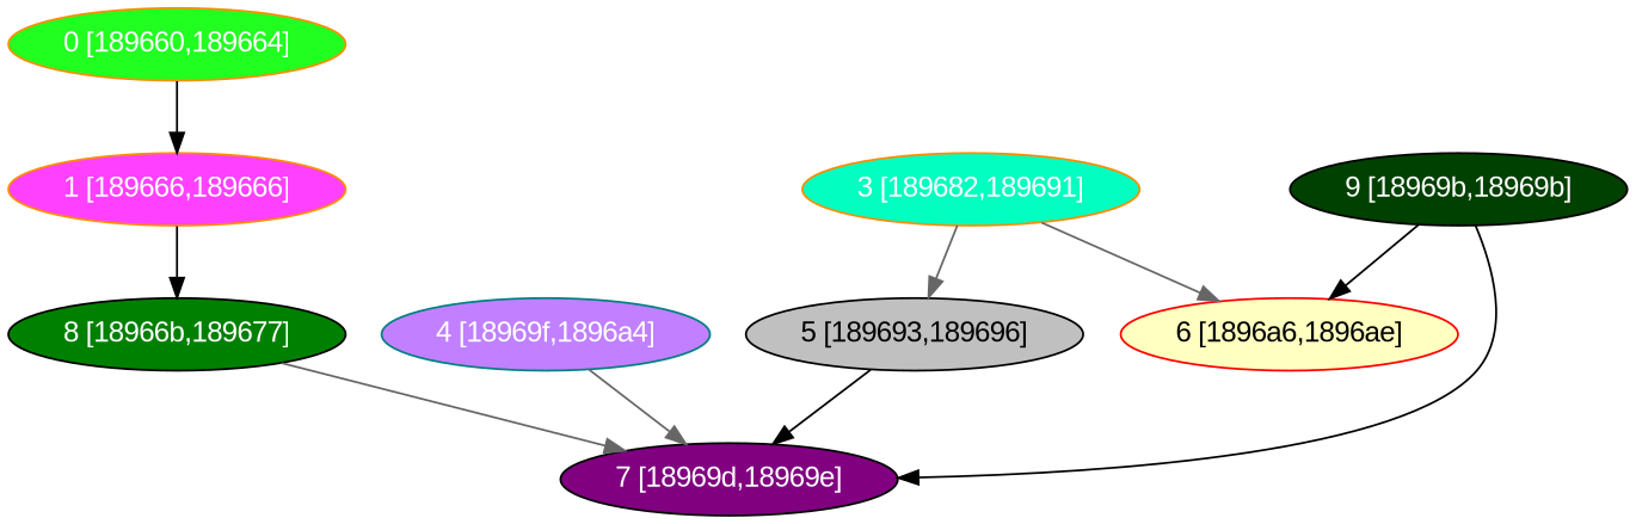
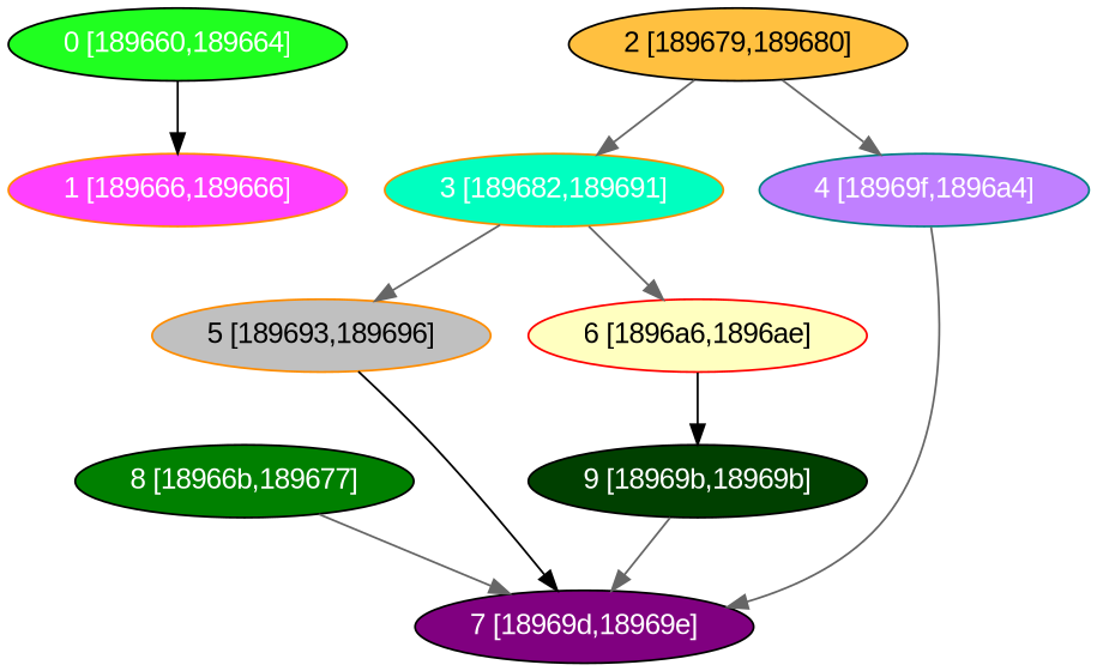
  digraph {
    fontname="Liberation Sans"
    node [color=black fontcolor="#ffffff" fontname="Liberation Sans" shape=oval style=filled]
    edge [color=gray40 fontname="Liberation Sans"]
-   n1 [color=darkorange fillcolor="#20FF20" label="0 [189660,189664]"]
+   n1 [fillcolor="#20FF20" label="0 [189660,189664]"]
    n2 [color=darkorange fillcolor="#FF40FF" label="1 [189666,189666]"]
    n3 [fillcolor="#008000" label="8 [18966b,189677]"]
+   n4 [fillcolor="#FFC040" fontcolor="#000000" label="2 [189679,189680]"]
    n5 [color=darkorange fillcolor="#00FFC0" label="3 [189682,189691]"]
    n6 [color=teal fillcolor="#C080FF" label="4 [18969f,1896a4]"]
    n7 [fillcolor="#800080" label="7 [18969d,18969e]"]
-   n8 [fillcolor="#C0C0C0" fontcolor="#000000" label="5 [189693,189696]"]
+   n8 [color=darkorange fillcolor="#C0C0C0" fontcolor="#000000" label="5 [189693,189696]"]
    n9 [color=red fillcolor="#FFFFC0" fontcolor="#000000" label="6 [1896a6,1896ae]"]
    n10 [fillcolor="#004000" label="9 [18969b,18969b]"]
    n1 -> n2 [color=black]
-   n2 -> n3 [color=black]
    n3 -> n7
+   n4 -> n5
+   n4 -> n6
    n5 -> n8
    n5 -> n9
    n6 -> n7
    n8 -> n7 [color=black]
-   n10 -> n9 [color=black]
-   n10 -> n7 [color=black]
+   n9 -> n10 [color=black]
+   n10 -> n7
  }
